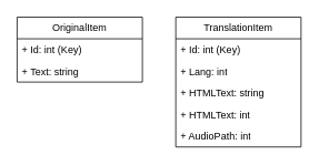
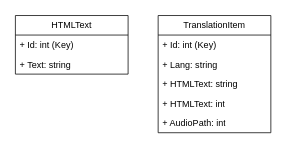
  <mxCell id="0" />
  <mxCell id="1" parent="0" />
- <mxCell id="2" value="OriginalItem" style="swimlane;fontStyle=0;childLayout=stackLayout;horizontal=1;startSize=26;fillColor=none;horizontalStack=0;resizeParent=1;resizeParentMax=0;resizeLast=0;collapsible=1;marginBottom=0;whiteSpace=wrap;html=1;" vertex="1" parent="1"><mxGeometry x="20" y="20" width="150" height="78" as="geometry" /></mxCell>
+ <mxCell id="2" value="HTMLText" style="swimlane;fontStyle=0;childLayout=stackLayout;horizontal=1;startSize=26;fillColor=none;horizontalStack=0;resizeParent=1;resizeParentMax=0;resizeLast=0;collapsible=1;marginBottom=0;whiteSpace=wrap;html=1;" vertex="1" parent="1"><mxGeometry x="20" y="20" width="150" height="78" as="geometry" /></mxCell>
  <mxCell id="3" value="+ Id: int (Key)" style="text;strokeColor=none;fillColor=none;align=left;verticalAlign=top;spacingLeft=4;spacingRight=4;overflow=hidden;rotatable=0;points=[[0,0.5],[1,0.5]];portConstraint=eastwest;whiteSpace=wrap;html=1;" vertex="1" parent="2"><mxGeometry y="26" width="150" height="26" as="geometry" /></mxCell>
  <mxCell id="4" value="+ Text: string" style="text;strokeColor=none;fillColor=none;align=left;verticalAlign=top;spacingLeft=4;spacingRight=4;overflow=hidden;rotatable=0;points=[[0,0.5],[1,0.5]];portConstraint=eastwest;whiteSpace=wrap;html=1;" vertex="1" parent="2"><mxGeometry y="52" width="150" height="26" as="geometry" /></mxCell>
  <mxCell id="5" value="TranslationItem" style="swimlane;fontStyle=0;childLayout=stackLayout;horizontal=1;startSize=26;fillColor=none;horizontalStack=0;resizeParent=1;resizeParentMax=0;resizeLast=0;collapsible=1;marginBottom=0;whiteSpace=wrap;html=1;" vertex="1" parent="1"><mxGeometry x="210" y="20" width="150" height="156" as="geometry" /></mxCell>
  <mxCell id="6" value="+ Id: int (Key)" style="text;strokeColor=none;fillColor=none;align=left;verticalAlign=top;spacingLeft=4;spacingRight=4;overflow=hidden;rotatable=0;points=[[0,0.5],[1,0.5]];portConstraint=eastwest;whiteSpace=wrap;html=1;" vertex="1" parent="5"><mxGeometry y="26" width="150" height="26" as="geometry" /></mxCell>
- <mxCell id="7" value="+ Lang: int" style="text;strokeColor=none;fillColor=none;align=left;verticalAlign=top;spacingLeft=4;spacingRight=4;overflow=hidden;rotatable=0;points=[[0,0.5],[1,0.5]];portConstraint=eastwest;whiteSpace=wrap;html=1;" vertex="1" parent="5"><mxGeometry y="52" width="150" height="26" as="geometry" /></mxCell>
+ <mxCell id="7" value="+ Lang: string" style="text;strokeColor=none;fillColor=none;align=left;verticalAlign=top;spacingLeft=4;spacingRight=4;overflow=hidden;rotatable=0;points=[[0,0.5],[1,0.5]];portConstraint=eastwest;whiteSpace=wrap;html=1;" vertex="1" parent="5"><mxGeometry y="52" width="150" height="26" as="geometry" /></mxCell>
  <mxCell id="8" value="+ HTMLText: string" style="text;strokeColor=none;fillColor=none;align=left;verticalAlign=top;spacingLeft=4;spacingRight=4;overflow=hidden;rotatable=0;points=[[0,0.5],[1,0.5]];portConstraint=eastwest;whiteSpace=wrap;html=1;" vertex="1" parent="5"><mxGeometry y="78" width="150" height="26" as="geometry" /></mxCell>
  <mxCell id="9" value="+ HTMLText: int" style="text;strokeColor=none;fillColor=none;align=left;verticalAlign=top;spacingLeft=4;spacingRight=4;overflow=hidden;rotatable=0;points=[[0,0.5],[1,0.5]];portConstraint=eastwest;whiteSpace=wrap;html=1;" vertex="1" parent="5"><mxGeometry y="104" width="150" height="26" as="geometry" /></mxCell>
  <mxCell id="10" value="+ AudioPath: int" style="text;strokeColor=none;fillColor=none;align=left;verticalAlign=top;spacingLeft=4;spacingRight=4;overflow=hidden;rotatable=0;points=[[0,0.5],[1,0.5]];portConstraint=eastwest;whiteSpace=wrap;html=1;" vertex="1" parent="5"><mxGeometry y="130" width="150" height="26" as="geometry" /></mxCell>
